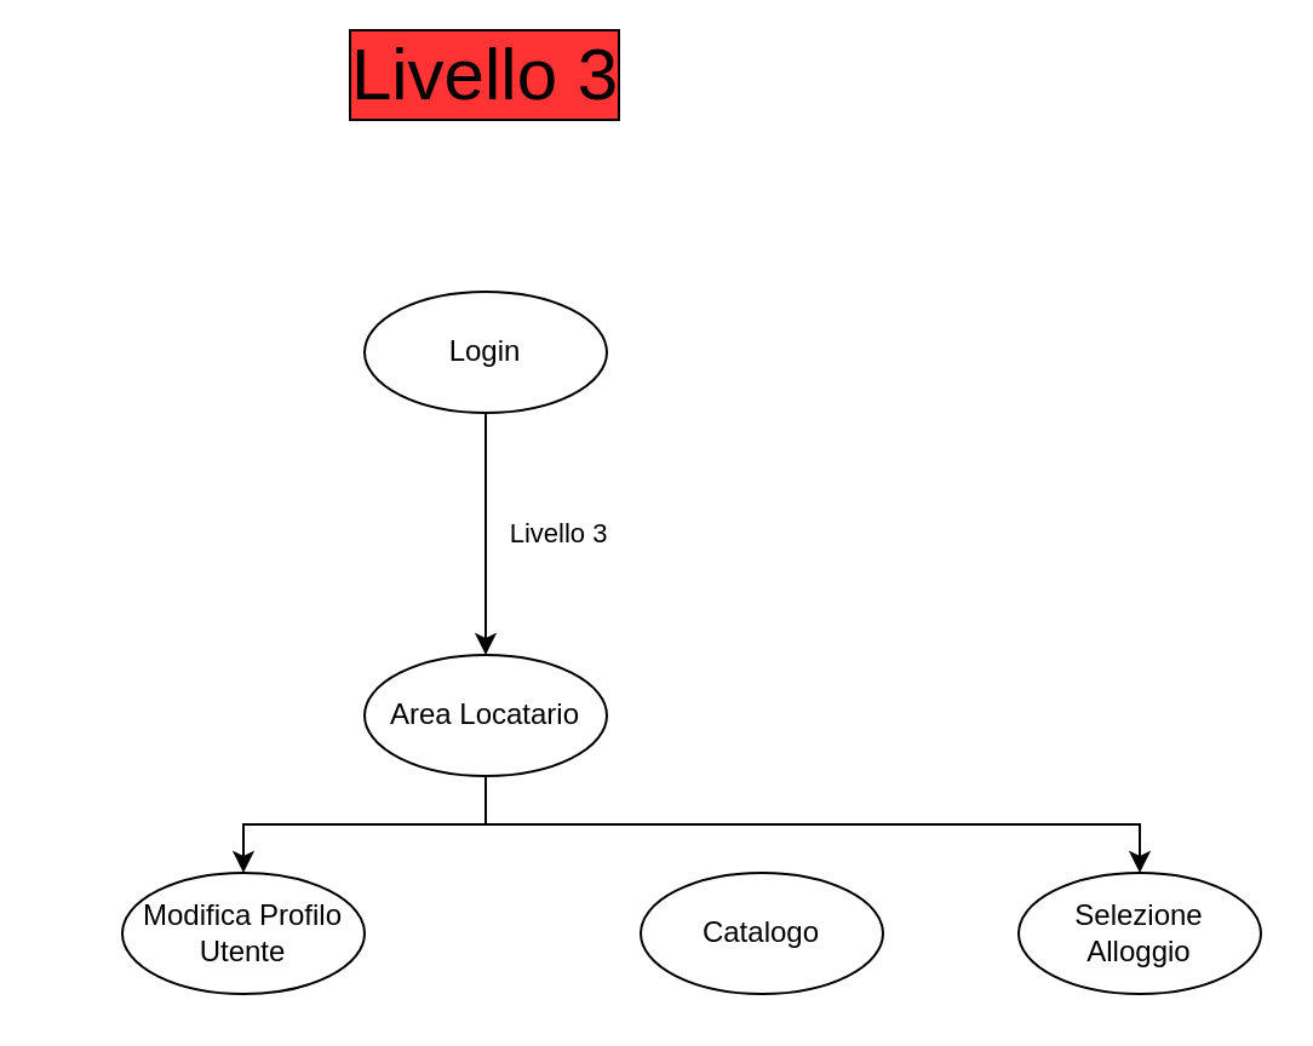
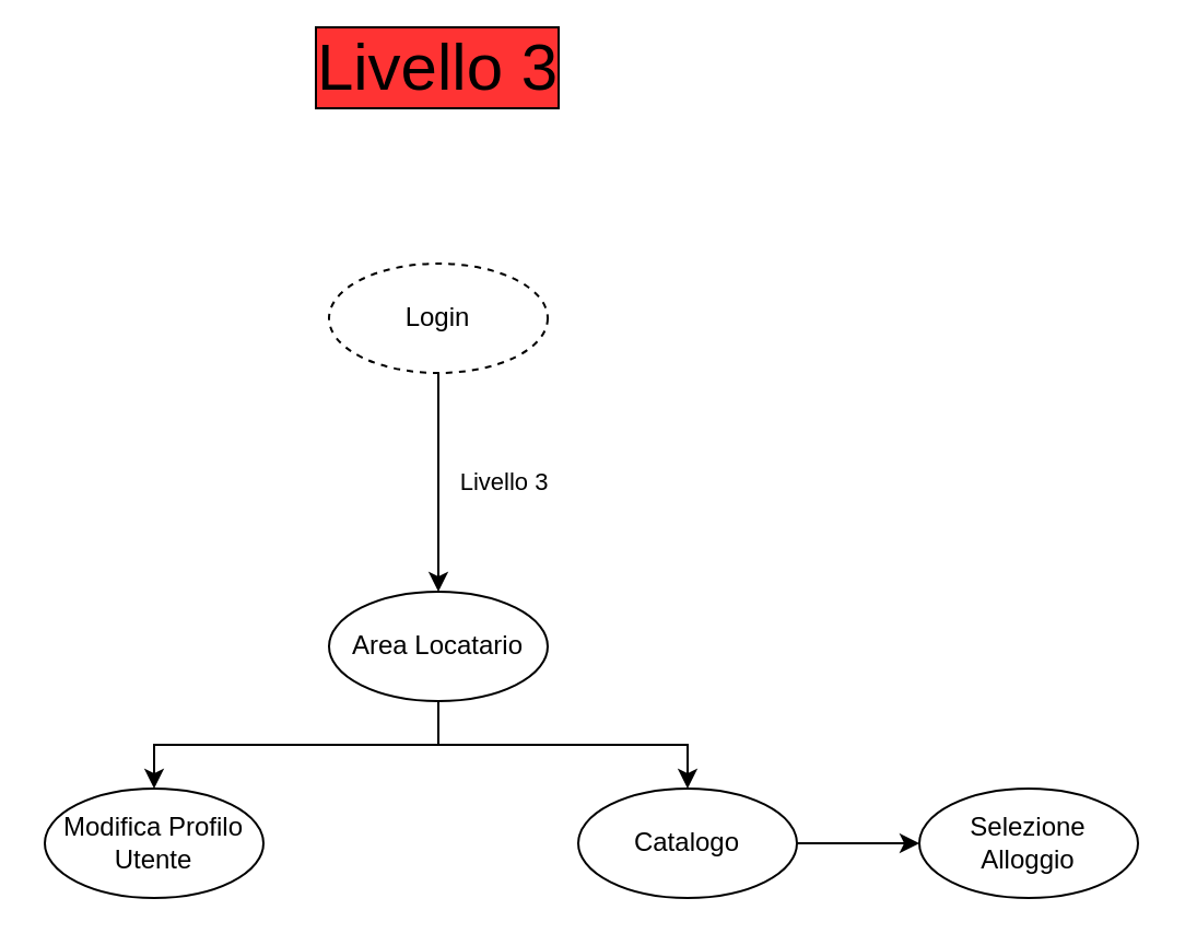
  <mxCell id="0" />
  <mxCell id="1" parent="0" />
  <mxCell id="2" value="Livello 3" style="edgeStyle=orthogonalEdgeStyle;rounded=0;orthogonalLoop=1;jettySize=auto;html=1;entryX=0.5;entryY=0;entryDx=0;entryDy=0;" edge="1" parent="1" source="3" target="6"><mxGeometry y="30" relative="1" as="geometry"><mxPoint as="offset" /></mxGeometry></mxCell>
- <mxCell id="3" value="Login" style="ellipse;whiteSpace=wrap;html=1;" vertex="1" parent="1"><mxGeometry x="150" y="120" width="100" height="50" as="geometry" /></mxCell>
- <mxCell id="4" style="edgeStyle=orthogonalEdgeStyle;rounded=0;orthogonalLoop=1;jettySize=auto;html=1;exitX=0.5;exitY=1;exitDx=0;exitDy=0;" edge="1" parent="1" source="6" target="10"><mxGeometry relative="1" as="geometry" /></mxCell>
+ <mxCell id="3" value="Login" style="ellipse;whiteSpace=wrap;html=1;dashed=1;" vertex="1" parent="1"><mxGeometry x="150" y="120" width="100" height="50" as="geometry" /></mxCell>
+ <mxCell id="4" style="edgeStyle=orthogonalEdgeStyle;rounded=0;orthogonalLoop=1;jettySize=auto;html=1;entryX=0.5;entryY=0;entryDx=0;entryDy=0;exitX=0.5;exitY=1;exitDx=0;exitDy=0;" edge="1" parent="1" source="6" target="8"><mxGeometry relative="1" as="geometry" /></mxCell>
  <mxCell id="5" style="edgeStyle=orthogonalEdgeStyle;rounded=0;orthogonalLoop=1;jettySize=auto;html=1;entryX=0.5;entryY=0;entryDx=0;entryDy=0;exitX=0.5;exitY=1;exitDx=0;exitDy=0;" edge="1" parent="1" source="6" target="9"><mxGeometry relative="1" as="geometry" /></mxCell>
  <mxCell id="6" value="Area Locatario" style="ellipse;whiteSpace=wrap;html=1;" vertex="1" parent="1"><mxGeometry x="150" y="270" width="100" height="50" as="geometry" /></mxCell>
+ <mxCell id="7" style="edgeStyle=orthogonalEdgeStyle;rounded=0;orthogonalLoop=1;jettySize=auto;html=1;" edge="1" parent="1" source="8" target="10"><mxGeometry relative="1" as="geometry" /></mxCell>
  <mxCell id="8" value="Catalogo" style="ellipse;whiteSpace=wrap;html=1;" vertex="1" parent="1"><mxGeometry x="264" y="360" width="100" height="50" as="geometry" /></mxCell>
- <mxCell id="9" value="Modifica Profilo Utente" style="ellipse;whiteSpace=wrap;html=1;" vertex="1" parent="1"><mxGeometry x="50" y="360" width="100" height="50" as="geometry" /></mxCell>
+ <mxCell id="9" value="Modifica Profilo Utente" style="ellipse;whiteSpace=wrap;html=1;" vertex="1" parent="1"><mxGeometry x="20" y="360" width="100" height="50" as="geometry" /></mxCell>
  <mxCell id="10" value="Selezione Alloggio" style="ellipse;whiteSpace=wrap;html=1;" vertex="1" parent="1"><mxGeometry x="420" y="360" width="100" height="50" as="geometry" /></mxCell>
  <mxCell id="11" value="Livello 3" style="text;html=1;strokeColor=none;align=center;verticalAlign=middle;whiteSpace=wrap;rounded=0;fillColor=#ffffff;strokeWidth=30;labelBackgroundColor=#FF3333;fontSize=30;labelBorderColor=#000000;" vertex="1" parent="1"><mxGeometry x="120" y="20" width="160" height="20" as="geometry" /></mxCell>
